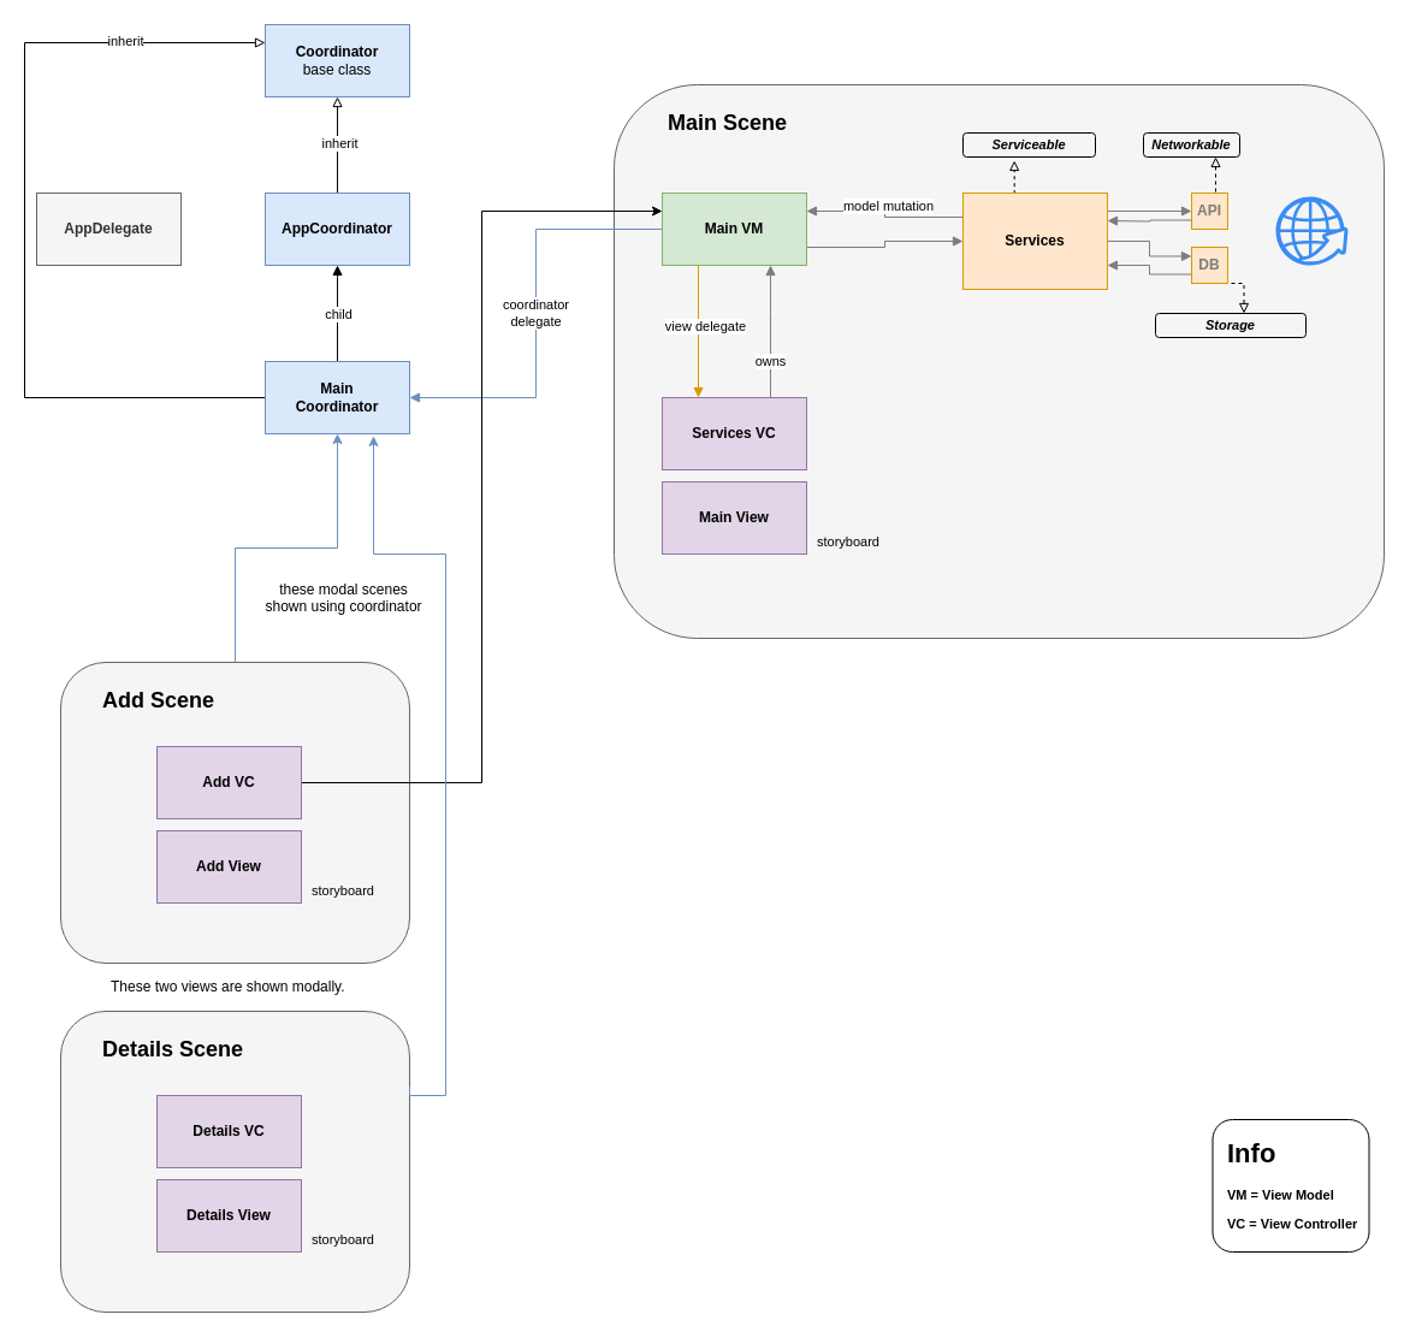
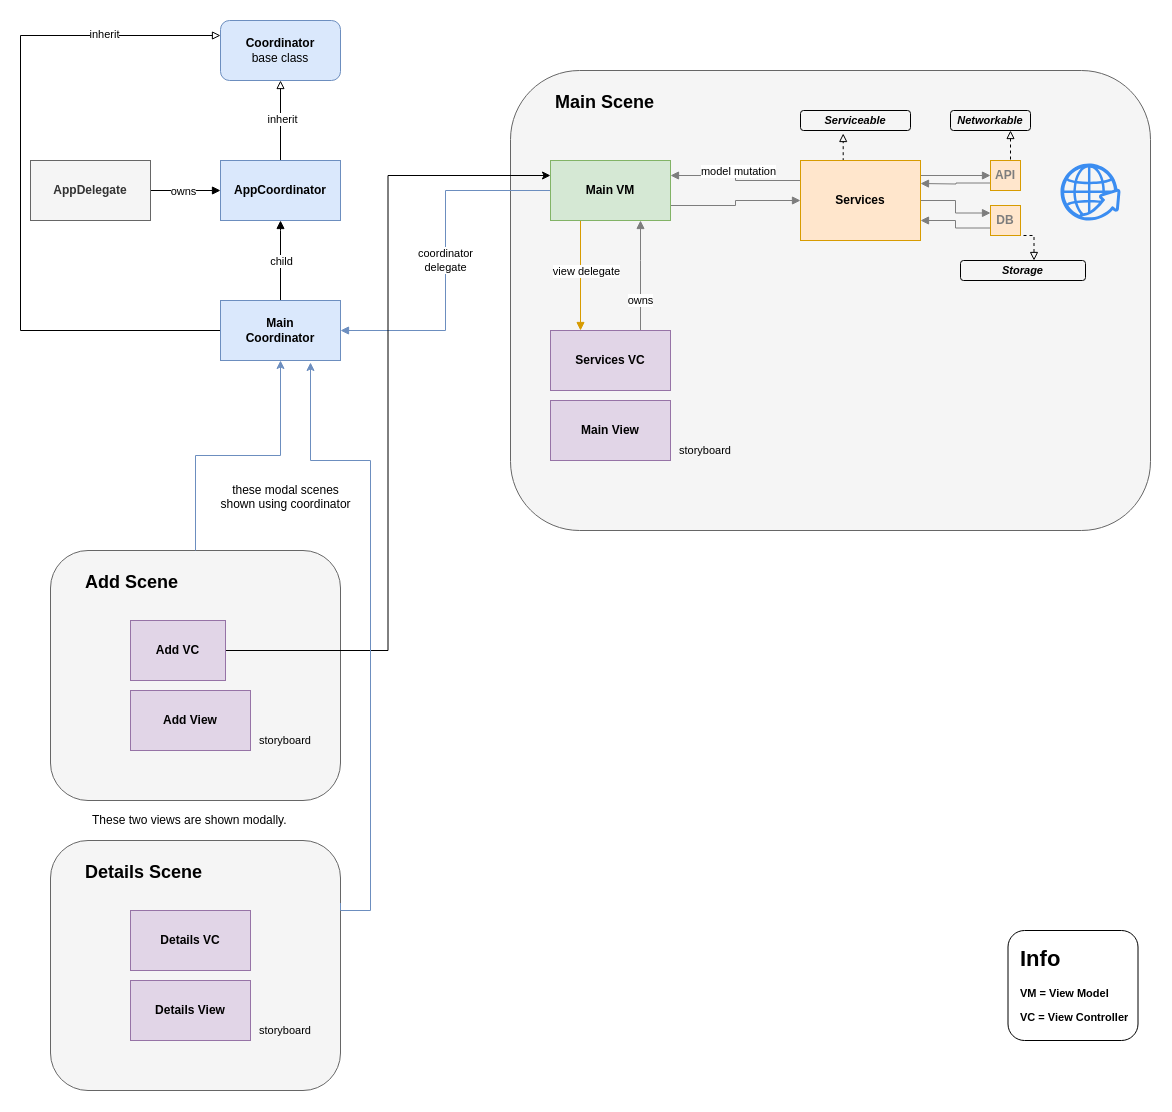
  <mxCell id="0" />
  <mxCell id="1" parent="0" />
  <mxCell id="2" value="" style="whiteSpace=wrap;html=1;rounded=1;fillColor=#f5f5f5;strokeColor=#666666;fontColor=#333333;" parent="1" vertex="1"><mxGeometry x="510" y="70" width="640" height="460" as="geometry" /></mxCell>
+ <mxCell id="3" style="edgeStyle=orthogonalEdgeStyle;rounded=0;orthogonalLoop=1;jettySize=auto;html=1;entryX=0;entryY=0.5;entryDx=0;entryDy=0;endArrow=block;endFill=1;" parent="1" source="5" target="9" edge="1"><mxGeometry relative="1" as="geometry" /></mxCell>
+ <mxCell id="4" value="&lt;font color=&quot;#000000&quot;&gt;owns&lt;/font&gt;" style="text;html=1;resizable=0;points=[];align=center;verticalAlign=middle;labelBackgroundColor=#ffffff;fontSize=11;fontColor=#7D7D7D;" parent="3" vertex="1" connectable="0"><mxGeometry x="-0.005" y="-3" relative="1" as="geometry"><mxPoint x="-3" y="-3" as="offset" /></mxGeometry></mxCell>
  <mxCell id="5" value="AppDelegate" style="rounded=0;whiteSpace=wrap;html=1;fillColor=#f5f5f5;strokeColor=#666666;fontColor=#333333;fontStyle=1" parent="1" vertex="1"><mxGeometry x="30" y="160" width="120" height="60" as="geometry" /></mxCell>
- <mxCell id="6" value="Coordinator&lt;br&gt;&lt;span style=&quot;font-weight: normal&quot;&gt;base class&lt;/span&gt;" style="whiteSpace=wrap;html=1;fontStyle=1;fillColor=#dae8fc;strokeColor=#6c8ebf;rounded=0;" parent="1" vertex="1"><mxGeometry x="220" y="20" width="120" height="60" as="geometry" /></mxCell>
+ <mxCell id="6" value="Coordinator&lt;br&gt;&lt;span style=&quot;font-weight: normal&quot;&gt;base class&lt;/span&gt;" style="rounded=1;whiteSpace=wrap;html=1;fontStyle=1;fillColor=#dae8fc;strokeColor=#6c8ebf;" parent="1" vertex="1"><mxGeometry x="220" y="20" width="120" height="60" as="geometry" /></mxCell>
  <mxCell id="7" style="edgeStyle=orthogonalEdgeStyle;rounded=0;orthogonalLoop=1;jettySize=auto;html=1;exitX=0.5;exitY=0;exitDx=0;exitDy=0;entryX=0.5;entryY=1;entryDx=0;entryDy=0;endArrow=block;endFill=0;" parent="1" source="9" target="6" edge="1"><mxGeometry relative="1" as="geometry" /></mxCell>
  <mxCell id="8" value="inherit" style="text;html=1;resizable=0;points=[];align=center;verticalAlign=middle;labelBackgroundColor=#ffffff;fontSize=11;" parent="7" vertex="1" connectable="0"><mxGeometry x="0.05" y="-1" relative="1" as="geometry"><mxPoint as="offset" /></mxGeometry></mxCell>
  <mxCell id="9" value="&lt;b&gt;AppCoordinator&lt;/b&gt;" style="rounded=0;whiteSpace=wrap;html=1;fillColor=#dae8fc;strokeColor=#6c8ebf;" parent="1" vertex="1"><mxGeometry x="220" y="160" width="120" height="60" as="geometry" /></mxCell>
  <mxCell id="10" style="edgeStyle=orthogonalEdgeStyle;rounded=0;orthogonalLoop=1;jettySize=auto;html=1;endArrow=block;endFill=1;entryX=0.5;entryY=1;entryDx=0;entryDy=0;" parent="1" source="13" edge="1" target="9"><mxGeometry relative="1" as="geometry"><mxPoint x="300" y="220" as="targetPoint" /><Array as="points"><mxPoint x="280" y="230" /><mxPoint x="280" y="230" /></Array></mxGeometry></mxCell>
  <mxCell id="11" value="child" style="edgeLabel;html=1;align=center;verticalAlign=middle;resizable=0;points=[];" parent="10" vertex="1" connectable="0"><mxGeometry x="-0.097" y="-2" relative="1" as="geometry"><mxPoint x="-2" y="-4" as="offset" /></mxGeometry></mxCell>
  <mxCell id="12" style="edgeStyle=orthogonalEdgeStyle;rounded=0;orthogonalLoop=1;jettySize=auto;html=1;endArrow=block;endFill=0;fontSize=11;entryX=0;entryY=0.25;entryDx=0;entryDy=0;exitX=0;exitY=0.5;exitDx=0;exitDy=0;" parent="1" source="13" target="6" edge="1"><mxGeometry relative="1" as="geometry"><mxPoint x="30" y="30" as="targetPoint" /><Array as="points"><mxPoint x="20" y="330" /><mxPoint x="20" y="35" /></Array><mxPoint x="310" y="380" as="sourcePoint" /></mxGeometry></mxCell>
  <mxCell id="13" value="&lt;b&gt;Main&lt;br&gt;Coordinator&lt;br&gt;&lt;/b&gt;" style="rounded=0;whiteSpace=wrap;html=1;fillColor=#dae8fc;strokeColor=#6c8ebf;" parent="1" vertex="1"><mxGeometry x="220" y="300" width="120" height="60" as="geometry" /></mxCell>
  <mxCell id="14" value="&lt;span style=&quot;font-weight: normal&quot;&gt;coordinator&lt;br&gt;delegate&lt;/span&gt;" style="edgeStyle=orthogonalEdgeStyle;rounded=0;orthogonalLoop=1;jettySize=auto;html=1;endArrow=block;endFill=1;fontStyle=1;fillColor=#dae8fc;strokeColor=#6c8ebf;entryX=1;entryY=0.5;entryDx=0;entryDy=0;" parent="1" source="18" target="13" edge="1"><mxGeometry relative="1" as="geometry"><mxPoint x="390" y="330" as="targetPoint" /></mxGeometry></mxCell>
  <mxCell id="15" style="edgeStyle=orthogonalEdgeStyle;rounded=0;orthogonalLoop=1;jettySize=auto;html=1;exitX=1;exitY=0.75;exitDx=0;exitDy=0;entryX=0;entryY=0.5;entryDx=0;entryDy=0;endArrow=block;endFill=1;strokeColor=#7D7D7D;fontSize=11;fontColor=#33FFFF;" parent="1" source="18" target="29" edge="1"><mxGeometry relative="1" as="geometry" /></mxCell>
  <mxCell id="16" style="edgeStyle=orthogonalEdgeStyle;rounded=0;orthogonalLoop=1;jettySize=auto;html=1;exitX=0.25;exitY=1;exitDx=0;exitDy=0;entryX=0.25;entryY=0;entryDx=0;entryDy=0;endArrow=block;endFill=1;strokeColor=#d79b00;fontSize=11;fontColor=#33FFFF;fillColor=#ffe6cc;" parent="1" source="18" target="21" edge="1"><mxGeometry relative="1" as="geometry" /></mxCell>
  <mxCell id="17" value="&lt;font color=&quot;#000000&quot;&gt;view delegate&lt;/font&gt;" style="text;html=1;resizable=0;points=[];align=center;verticalAlign=middle;labelBackgroundColor=#ffffff;fontSize=11;fontColor=#33FFFF;" parent="16" vertex="1" connectable="0"><mxGeometry x="-0.145" y="1" relative="1" as="geometry"><mxPoint x="4" y="3" as="offset" /></mxGeometry></mxCell>
  <mxCell id="18" value="Main VM" style="rounded=0;whiteSpace=wrap;html=1;fontStyle=1;fillColor=#d5e8d4;strokeColor=#82b366;" parent="1" vertex="1"><mxGeometry x="550" y="160" width="120" height="60" as="geometry" /></mxCell>
  <mxCell id="19" value="&lt;h1&gt;&lt;font style=&quot;font-size: 18px&quot;&gt;Main Scene&lt;/font&gt;&lt;/h1&gt;" style="text;html=1;strokeColor=none;fillColor=none;spacing=5;spacingTop=-20;whiteSpace=wrap;overflow=hidden;rounded=0;" parent="1" vertex="1"><mxGeometry x="550" y="80" width="150" height="40" as="geometry" /></mxCell>
  <mxCell id="20" value="owns" style="edgeStyle=orthogonalEdgeStyle;rounded=0;orthogonalLoop=1;jettySize=auto;html=1;endArrow=block;endFill=1;fontSize=11;strokeColor=#7D7D7D;exitX=0.75;exitY=0;exitDx=0;exitDy=0;" parent="1" source="21" target="18" edge="1"><mxGeometry x="-0.455" relative="1" as="geometry"><Array as="points"><mxPoint x="640" y="260" /><mxPoint x="640" y="260" /></Array><mxPoint as="offset" /></mxGeometry></mxCell>
  <mxCell id="21" value="Services VC" style="rounded=0;whiteSpace=wrap;html=1;fontStyle=1;fillColor=#e1d5e7;strokeColor=#9673a6;" parent="1" vertex="1"><mxGeometry x="550" y="330" width="120" height="60" as="geometry" /></mxCell>
  <mxCell id="22" value="Main View" style="rounded=0;whiteSpace=wrap;html=1;fontStyle=1;fillColor=#e1d5e7;strokeColor=#9673a6;" parent="1" vertex="1"><mxGeometry x="550" y="400" width="120" height="60" as="geometry" /></mxCell>
  <mxCell id="23" value="storyboard" style="text;html=1;strokeColor=none;fillColor=none;align=center;verticalAlign=middle;whiteSpace=wrap;rounded=0;fontSize=11;" parent="1" vertex="1"><mxGeometry x="670" y="440" width="70" height="20" as="geometry" /></mxCell>
  <mxCell id="24" style="edgeStyle=orthogonalEdgeStyle;rounded=0;orthogonalLoop=1;jettySize=auto;html=1;exitX=0;exitY=0.25;exitDx=0;exitDy=0;entryX=1;entryY=0.25;entryDx=0;entryDy=0;endArrow=block;endFill=1;fontSize=11;fillColor=#e1d5e7;strokeColor=#7D7D7D;" parent="1" source="29" target="18" edge="1"><mxGeometry relative="1" as="geometry" /></mxCell>
  <mxCell id="25" value="model mutation" style="text;html=1;resizable=0;points=[];align=center;verticalAlign=middle;labelBackgroundColor=#ffffff;fontSize=11;" parent="24" vertex="1" connectable="0"><mxGeometry x="0.2" y="-4" relative="1" as="geometry"><mxPoint x="13" y="-1" as="offset" /></mxGeometry></mxCell>
  <mxCell id="26" style="edgeStyle=orthogonalEdgeStyle;rounded=0;orthogonalLoop=1;jettySize=auto;html=1;exitX=1;exitY=0.25;exitDx=0;exitDy=0;entryX=0;entryY=0.5;entryDx=0;entryDy=0;endArrow=block;endFill=1;fontSize=11;strokeColor=#7D7D7D;" parent="1" source="29" target="32" edge="1"><mxGeometry relative="1" as="geometry"><Array as="points"><mxPoint x="920" y="175" /></Array></mxGeometry></mxCell>
  <mxCell id="27" style="edgeStyle=orthogonalEdgeStyle;rounded=0;orthogonalLoop=1;jettySize=auto;html=1;exitX=1;exitY=0.5;exitDx=0;exitDy=0;entryX=0;entryY=0.25;entryDx=0;entryDy=0;endArrow=block;endFill=1;fontSize=11;fontColor=#7D7D7D;strokeColor=#7D7D7D;" parent="1" source="29" target="37" edge="1"><mxGeometry relative="1" as="geometry" /></mxCell>
  <mxCell id="28" style="edgeStyle=orthogonalEdgeStyle;rounded=0;orthogonalLoop=1;jettySize=auto;html=1;exitX=0.25;exitY=0;exitDx=0;exitDy=0;entryX=0.388;entryY=1.15;entryDx=0;entryDy=0;entryPerimeter=0;endArrow=block;endFill=0;dashed=1;" parent="1" source="29" target="47" edge="1"><mxGeometry relative="1" as="geometry" /></mxCell>
  <mxCell id="29" value="Services" style="rounded=0;whiteSpace=wrap;html=1;fontStyle=1;fillColor=#ffe6cc;strokeColor=#d79b00;" parent="1" vertex="1"><mxGeometry x="800" y="160" width="120" height="80" as="geometry" /></mxCell>
  <mxCell id="30" style="edgeStyle=orthogonalEdgeStyle;rounded=0;orthogonalLoop=1;jettySize=auto;html=1;exitX=0;exitY=0.75;exitDx=0;exitDy=0;endArrow=block;endFill=1;fontSize=11;strokeColor=#7D7D7D;" parent="1" source="32" edge="1"><mxGeometry relative="1" as="geometry"><mxPoint x="920" y="183" as="targetPoint" /></mxGeometry></mxCell>
  <mxCell id="31" style="edgeStyle=orthogonalEdgeStyle;rounded=0;orthogonalLoop=1;jettySize=auto;html=1;exitX=0.5;exitY=0;exitDx=0;exitDy=0;entryX=0.75;entryY=1;entryDx=0;entryDy=0;endArrow=block;endFill=0;fontSize=11;dashed=1;" parent="1" source="32" target="33" edge="1"><mxGeometry relative="1" as="geometry" /></mxCell>
  <mxCell id="32" value="API" style="rounded=0;whiteSpace=wrap;html=1;fontStyle=1;fillColor=#ffe6cc;strokeColor=#d79b00;fontColor=#7D7D7D;" parent="1" vertex="1"><mxGeometry x="990" y="160" width="30" height="30" as="geometry" /></mxCell>
  <mxCell id="33" value="&lt;b&gt;&lt;i&gt;Networkable&lt;/i&gt;&lt;/b&gt;" style="rounded=1;whiteSpace=wrap;html=1;fillColor=none;fontSize=11;" parent="1" vertex="1"><mxGeometry x="950" y="110" width="80" height="20" as="geometry" /></mxCell>
  <mxCell id="34" value="" style="html=1;aspect=fixed;strokeColor=none;shadow=0;align=center;verticalAlign=top;fillColor=#3B8DF1;shape=mxgraph.gcp2.globe_world;rounded=1;fontSize=11;fontColor=#7D7D7D;" parent="1" vertex="1"><mxGeometry x="1060" y="163" width="60" height="57" as="geometry" /></mxCell>
  <mxCell id="35" style="edgeStyle=orthogonalEdgeStyle;rounded=0;orthogonalLoop=1;jettySize=auto;html=1;exitX=0;exitY=0.75;exitDx=0;exitDy=0;entryX=1;entryY=0.75;entryDx=0;entryDy=0;endArrow=block;endFill=1;fontSize=11;fontColor=#7D7D7D;strokeColor=#7D7D7D;" parent="1" source="37" target="29" edge="1"><mxGeometry relative="1" as="geometry" /></mxCell>
  <mxCell id="36" style="edgeStyle=orthogonalEdgeStyle;rounded=0;orthogonalLoop=1;jettySize=auto;html=1;exitX=0.5;exitY=1;exitDx=0;exitDy=0;entryX=0.588;entryY=0;entryDx=0;entryDy=0;entryPerimeter=0;endArrow=block;endFill=0;fontSize=11;fontColor=#7D7D7D;dashed=1;" parent="1" source="37" target="38" edge="1"><mxGeometry relative="1" as="geometry" /></mxCell>
  <mxCell id="37" value="DB" style="rounded=0;whiteSpace=wrap;html=1;fontStyle=1;fillColor=#ffe6cc;strokeColor=#d79b00;fontColor=#7D7D7D;" parent="1" vertex="1"><mxGeometry x="990" y="205" width="30" height="30" as="geometry" /></mxCell>
  <mxCell id="38" value="&lt;b&gt;&lt;i&gt;Storage&lt;/i&gt;&lt;/b&gt;" style="rounded=1;whiteSpace=wrap;html=1;fillColor=none;fontSize=11;" parent="1" vertex="1"><mxGeometry x="960" y="260" width="125" height="20" as="geometry" /></mxCell>
  <mxCell id="39" value="" style="whiteSpace=wrap;html=1;rounded=1;fillColor=#f5f5f5;strokeColor=#666666;fontColor=#333333;" parent="1" vertex="1"><mxGeometry x="50" y="550" width="290" height="250" as="geometry" /></mxCell>
  <mxCell id="40" value="&lt;h1&gt;&lt;font style=&quot;font-size: 18px&quot;&gt;Add Scene&lt;/font&gt;&lt;/h1&gt;" style="text;html=1;strokeColor=none;fillColor=none;spacing=5;spacingTop=-20;whiteSpace=wrap;overflow=hidden;rounded=0;" parent="1" vertex="1"><mxGeometry x="80" y="560" width="115" height="40" as="geometry" /></mxCell>
  <mxCell id="41" value="Add View" style="rounded=0;whiteSpace=wrap;html=1;fontStyle=1;fillColor=#e1d5e7;strokeColor=#9673a6;" parent="1" vertex="1"><mxGeometry x="130" y="690" width="120" height="60" as="geometry" /></mxCell>
  <mxCell id="42" style="edgeStyle=orthogonalEdgeStyle;rounded=0;orthogonalLoop=1;jettySize=auto;html=1;exitX=1;exitY=0.5;exitDx=0;exitDy=0;entryX=0;entryY=0.25;entryDx=0;entryDy=0;" edge="1" parent="1" source="44" target="18"><mxGeometry relative="1" as="geometry" /></mxCell>
  <mxCell id="43" style="edgeStyle=orthogonalEdgeStyle;rounded=0;orthogonalLoop=1;jettySize=auto;html=1;exitX=0.5;exitY=0;exitDx=0;exitDy=0;entryX=0.5;entryY=1;entryDx=0;entryDy=0;fillColor=#dae8fc;strokeColor=#6c8ebf;" edge="1" parent="1" source="39" target="13"><mxGeometry relative="1" as="geometry" /></mxCell>
- <mxCell id="44" value="Add VC" style="rounded=0;whiteSpace=wrap;html=1;fontStyle=1;fillColor=#e1d5e7;strokeColor=#9673a6;" parent="1" vertex="1"><mxGeometry x="130" y="620" width="120" height="60" as="geometry" /></mxCell>
+ <mxCell id="44" value="Add VC" style="rounded=0;whiteSpace=wrap;html=1;fontStyle=1;fillColor=#e1d5e7;strokeColor=#9673a6;" parent="1" vertex="1"><mxGeometry x="130" y="620" width="95" height="60" as="geometry" /></mxCell>
  <mxCell id="45" value="storyboard" style="text;html=1;strokeColor=none;fillColor=none;align=center;verticalAlign=middle;whiteSpace=wrap;rounded=0;fontSize=11;" parent="1" vertex="1"><mxGeometry x="250" y="730" width="70" height="20" as="geometry" /></mxCell>
  <mxCell id="46" value="&lt;font color=&quot;#000000&quot;&gt;inherit&lt;/font&gt;" style="text;html=1;resizable=0;points=[];align=center;verticalAlign=middle;labelBackgroundColor=#ffffff;fontSize=11;fontColor=#7D7D7D;" parent="1" vertex="1" connectable="0"><mxGeometry x="114" y="66.167" as="geometry"><mxPoint x="-11" y="-33" as="offset" /></mxGeometry></mxCell>
  <mxCell id="47" value="&lt;b&gt;&lt;i&gt;Serviceable&lt;/i&gt;&lt;/b&gt;" style="rounded=1;whiteSpace=wrap;html=1;fillColor=none;fontSize=11;" parent="1" vertex="1"><mxGeometry x="800" y="110" width="110" height="20" as="geometry" /></mxCell>
  <mxCell id="48" value="" style="whiteSpace=wrap;html=1;rounded=1;fillColor=#f5f5f5;strokeColor=#666666;fontColor=#333333;" vertex="1" parent="1"><mxGeometry x="50" y="840" width="290" height="250" as="geometry" /></mxCell>
  <mxCell id="49" value="&lt;h1&gt;&lt;font style=&quot;font-size: 18px&quot;&gt;Details Scene&lt;/font&gt;&lt;/h1&gt;" style="text;html=1;strokeColor=none;fillColor=none;spacing=5;spacingTop=-20;whiteSpace=wrap;overflow=hidden;rounded=0;" vertex="1" parent="1"><mxGeometry x="80" y="850" width="130" height="40" as="geometry" /></mxCell>
  <mxCell id="50" value="Details View" style="rounded=0;whiteSpace=wrap;html=1;fontStyle=1;fillColor=#e1d5e7;strokeColor=#9673a6;" vertex="1" parent="1"><mxGeometry x="130" y="980" width="120" height="60" as="geometry" /></mxCell>
  <mxCell id="51" style="edgeStyle=orthogonalEdgeStyle;rounded=0;orthogonalLoop=1;jettySize=auto;html=1;exitX=1;exitY=0.25;exitDx=0;exitDy=0;fillColor=#dae8fc;strokeColor=#6c8ebf;" edge="1" parent="1" source="48"><mxGeometry relative="1" as="geometry"><mxPoint x="310" y="362" as="targetPoint" /><Array as="points"><mxPoint x="340" y="910" /><mxPoint x="370" y="910" /><mxPoint x="370" y="460" /><mxPoint x="310" y="460" /></Array></mxGeometry></mxCell>
  <mxCell id="52" value="Details VC" style="rounded=0;whiteSpace=wrap;html=1;fontStyle=1;fillColor=#e1d5e7;strokeColor=#9673a6;" vertex="1" parent="1"><mxGeometry x="130" y="910" width="120" height="60" as="geometry" /></mxCell>
  <mxCell id="53" value="storyboard" style="text;html=1;strokeColor=none;fillColor=none;align=center;verticalAlign=middle;whiteSpace=wrap;rounded=0;fontSize=11;" vertex="1" parent="1"><mxGeometry x="250" y="1020" width="70" height="20" as="geometry" /></mxCell>
  <mxCell id="54" value="These two views are shown modally." style="text;html=1;resizable=0;points=[];autosize=1;align=left;verticalAlign=top;spacingTop=-4;" vertex="1" parent="1"><mxGeometry x="90" y="810" width="210" height="20" as="geometry" /></mxCell>
  <mxCell id="55" value="these modal scenes&lt;br&gt;shown using coordinator" style="text;html=1;resizable=0;points=[];autosize=1;align=center;verticalAlign=top;spacingTop=-4;" vertex="1" parent="1"><mxGeometry x="210" y="480" width="150" height="30" as="geometry" /></mxCell>
  <mxCell id="56" value="" style="whiteSpace=wrap;html=1;rounded=1;" vertex="1" parent="1"><mxGeometry x="1007.5" y="930" width="130" height="110" as="geometry" /></mxCell>
  <mxCell id="57" value="&lt;h1&gt;Info&lt;/h1&gt;&lt;p&gt;&lt;b&gt;VM = View Model&lt;/b&gt;&lt;/p&gt;&lt;p&gt;&lt;b&gt;VC = View Controller&lt;/b&gt;&lt;/p&gt;" style="text;html=1;fillColor=none;spacing=5;spacingTop=-20;whiteSpace=wrap;overflow=hidden;rounded=0;fontSize=11;labelBackgroundColor=none;" parent="1" vertex="1"><mxGeometry x="1014.5" y="941" width="135" height="90" as="geometry" /></mxCell>
